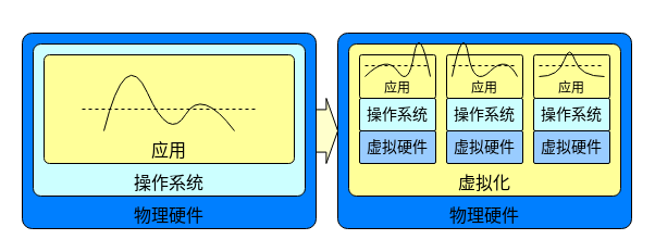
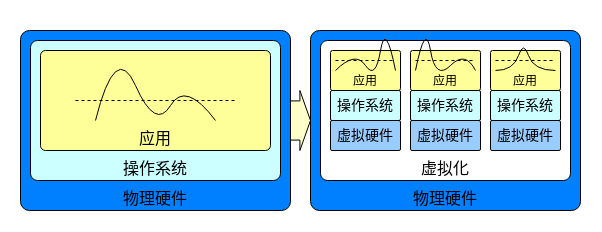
  <mxCell id="0" />
  <mxCell id="1" parent="0" />
  <mxCell id="2" value="物理硬件" style="rounded=1;whiteSpace=wrap;html=1;verticalAlign=bottom;arcSize=5;fontSize=16;fillColor=#007FFF;" parent="1" vertex="1"><mxGeometry x="20" y="30" width="270" height="180" as="geometry" /></mxCell>
  <mxCell id="3" value="操作系统" style="rounded=1;whiteSpace=wrap;html=1;verticalAlign=bottom;arcSize=5;fontSize=16;fillColor=#CCFFFF;" parent="1" vertex="1"><mxGeometry x="30" y="40" width="250" height="140" as="geometry" /></mxCell>
  <mxCell id="4" value="应用" style="rounded=1;whiteSpace=wrap;html=1;verticalAlign=bottom;arcSize=5;fontSize=16;fillColor=#FFFF99;" parent="1" vertex="1"><mxGeometry x="40" y="50" width="230" height="100" as="geometry" /></mxCell>
  <mxCell id="5" value="物理硬件" style="rounded=1;whiteSpace=wrap;html=1;verticalAlign=bottom;arcSize=5;fontSize=16;fillColor=#007FFF;" parent="1" vertex="1"><mxGeometry x="310" y="30" width="270" height="180" as="geometry" /></mxCell>
- <mxCell id="6" value="虚拟化" style="rounded=1;whiteSpace=wrap;html=1;verticalAlign=bottom;arcSize=5;fontSize=16;fillColor=#ffff99;" parent="1" vertex="1"><mxGeometry x="320" y="40" width="250" height="140" as="geometry" /></mxCell>
+ <mxCell id="6" value="虚拟化" style="rounded=1;whiteSpace=wrap;html=1;verticalAlign=bottom;arcSize=5;fontSize=16;fillColor=#FFFFFF;" parent="1" vertex="1"><mxGeometry x="320" y="40" width="250" height="140" as="geometry" /></mxCell>
  <mxCell id="7" value="操作系统" style="rounded=1;whiteSpace=wrap;html=1;verticalAlign=middle;arcSize=5;fontSize=14;fillColor=#CCFFFF;" parent="1" vertex="1"><mxGeometry x="330" y="90" width="70" height="30" as="geometry" /></mxCell>
  <mxCell id="8" value="应用" style="rounded=1;whiteSpace=wrap;html=1;verticalAlign=bottom;arcSize=5;fontSize=12;fillColor=#FFFF99;" parent="1" vertex="1"><mxGeometry x="330" y="50" width="70" height="40" as="geometry" /></mxCell>
  <mxCell id="9" value="虚拟硬件" style="rounded=1;whiteSpace=wrap;html=1;verticalAlign=middle;arcSize=5;fontSize=14;fillColor=#99CCFF;" parent="1" vertex="1"><mxGeometry x="330" y="120" width="70" height="30" as="geometry" /></mxCell>
  <mxCell id="10" value="虚拟硬件" style="rounded=1;whiteSpace=wrap;html=1;verticalAlign=middle;arcSize=5;fontSize=14;fillColor=#99CCFF;" parent="1" vertex="1"><mxGeometry x="410" y="120" width="70" height="30" as="geometry" /></mxCell>
  <mxCell id="11" value="虚拟硬件" style="rounded=1;whiteSpace=wrap;html=1;verticalAlign=middle;arcSize=5;fontSize=14;fillColor=#99CCFF;" parent="1" vertex="1"><mxGeometry x="490" y="120" width="70" height="30" as="geometry" /></mxCell>
  <mxCell id="12" value="操作系统" style="rounded=1;whiteSpace=wrap;html=1;verticalAlign=middle;arcSize=5;fontSize=14;fillColor=#CCFFFF;" parent="1" vertex="1"><mxGeometry x="410" y="90" width="70" height="30" as="geometry" /></mxCell>
  <mxCell id="13" value="应用" style="rounded=1;whiteSpace=wrap;html=1;verticalAlign=bottom;arcSize=5;fontSize=12;fillColor=#FFFF99;" parent="1" vertex="1"><mxGeometry x="410" y="50" width="70" height="40" as="geometry" /></mxCell>
  <mxCell id="14" value="操作系统" style="rounded=1;whiteSpace=wrap;html=1;verticalAlign=middle;arcSize=5;fontSize=14;fillColor=#CCFFFF;" parent="1" vertex="1"><mxGeometry x="490" y="90" width="70" height="30" as="geometry" /></mxCell>
  <mxCell id="15" value="应用" style="rounded=1;whiteSpace=wrap;html=1;verticalAlign=bottom;arcSize=5;fontSize=12;fillColor=#FFFF99;" parent="1" vertex="1"><mxGeometry x="490" y="50" width="70" height="40" as="geometry" /></mxCell>
  <mxCell id="16" value="" style="shape=singleArrow;whiteSpace=wrap;html=1;fontSize=14;verticalAlign=middle;arrowWidth=0.653;arrowSize=0.53;fillColor=#FFFFCC;" parent="1" vertex="1"><mxGeometry x="290" y="90" width="20" height="60" as="geometry" /></mxCell>
  <mxCell id="17" value="" style="curved=1;endArrow=none;html=1;endFill=0;" edge="1" parent="1"><mxGeometry width="50" height="50" relative="1" as="geometry"><mxPoint x="495" y="70" as="sourcePoint" /><mxPoint x="555" y="70" as="targetPoint" /><Array as="points"><mxPoint x="513" y="70" /><mxPoint x="523" y="40" /><mxPoint x="533" y="70" /></Array></mxGeometry></mxCell>
  <mxCell id="18" value="" style="endArrow=none;dashed=1;html=1;" edge="1" parent="1"><mxGeometry width="50" height="50" relative="1" as="geometry"><mxPoint x="495" y="60" as="sourcePoint" /><mxPoint x="555" y="60" as="targetPoint" /></mxGeometry></mxCell>
  <mxCell id="19" value="" style="curved=1;endArrow=none;html=1;endFill=0;" edge="1" parent="1"><mxGeometry width="50" height="50" relative="1" as="geometry"><mxPoint x="95" y="120" as="sourcePoint" /><mxPoint x="215" y="120" as="targetPoint" /><Array as="points"><mxPoint x="115" y="40" /><mxPoint x="155" y="130" /><mxPoint x="185" y="80" /></Array></mxGeometry></mxCell>
  <mxCell id="20" value="" style="endArrow=none;dashed=1;html=1;" edge="1" parent="1"><mxGeometry width="50" height="50" relative="1" as="geometry"><mxPoint x="75" y="100" as="sourcePoint" /><mxPoint x="235" y="100" as="targetPoint" /></mxGeometry></mxCell>
  <mxCell id="21" value="" style="curved=1;endArrow=none;html=1;endFill=0;" edge="1" parent="1"><mxGeometry width="50" height="50" relative="1" as="geometry"><mxPoint x="335" y="70" as="sourcePoint" /><mxPoint x="395" y="70" as="targetPoint" /><Array as="points"><mxPoint x="355" y="50" /><mxPoint x="375" y="80" /><mxPoint x="385" y="20" /></Array></mxGeometry></mxCell>
  <mxCell id="22" value="" style="endArrow=none;dashed=1;html=1;" edge="1" parent="1"><mxGeometry width="50" height="50" relative="1" as="geometry"><mxPoint x="335" y="60" as="sourcePoint" /><mxPoint x="395" y="60" as="targetPoint" /></mxGeometry></mxCell>
  <mxCell id="23" value="" style="curved=1;endArrow=none;html=1;endFill=0;" edge="1" parent="1"><mxGeometry width="50" height="50" relative="1" as="geometry"><mxPoint x="415" y="70" as="sourcePoint" /><mxPoint x="475" y="70" as="targetPoint" /><Array as="points"><mxPoint x="425" y="20" /><mxPoint x="435" y="80" /><mxPoint x="465" y="50" /></Array></mxGeometry></mxCell>
  <mxCell id="24" value="" style="endArrow=none;dashed=1;html=1;" edge="1" parent="1"><mxGeometry width="50" height="50" relative="1" as="geometry"><mxPoint x="415" y="60" as="sourcePoint" /><mxPoint x="475" y="60" as="targetPoint" /></mxGeometry></mxCell>
